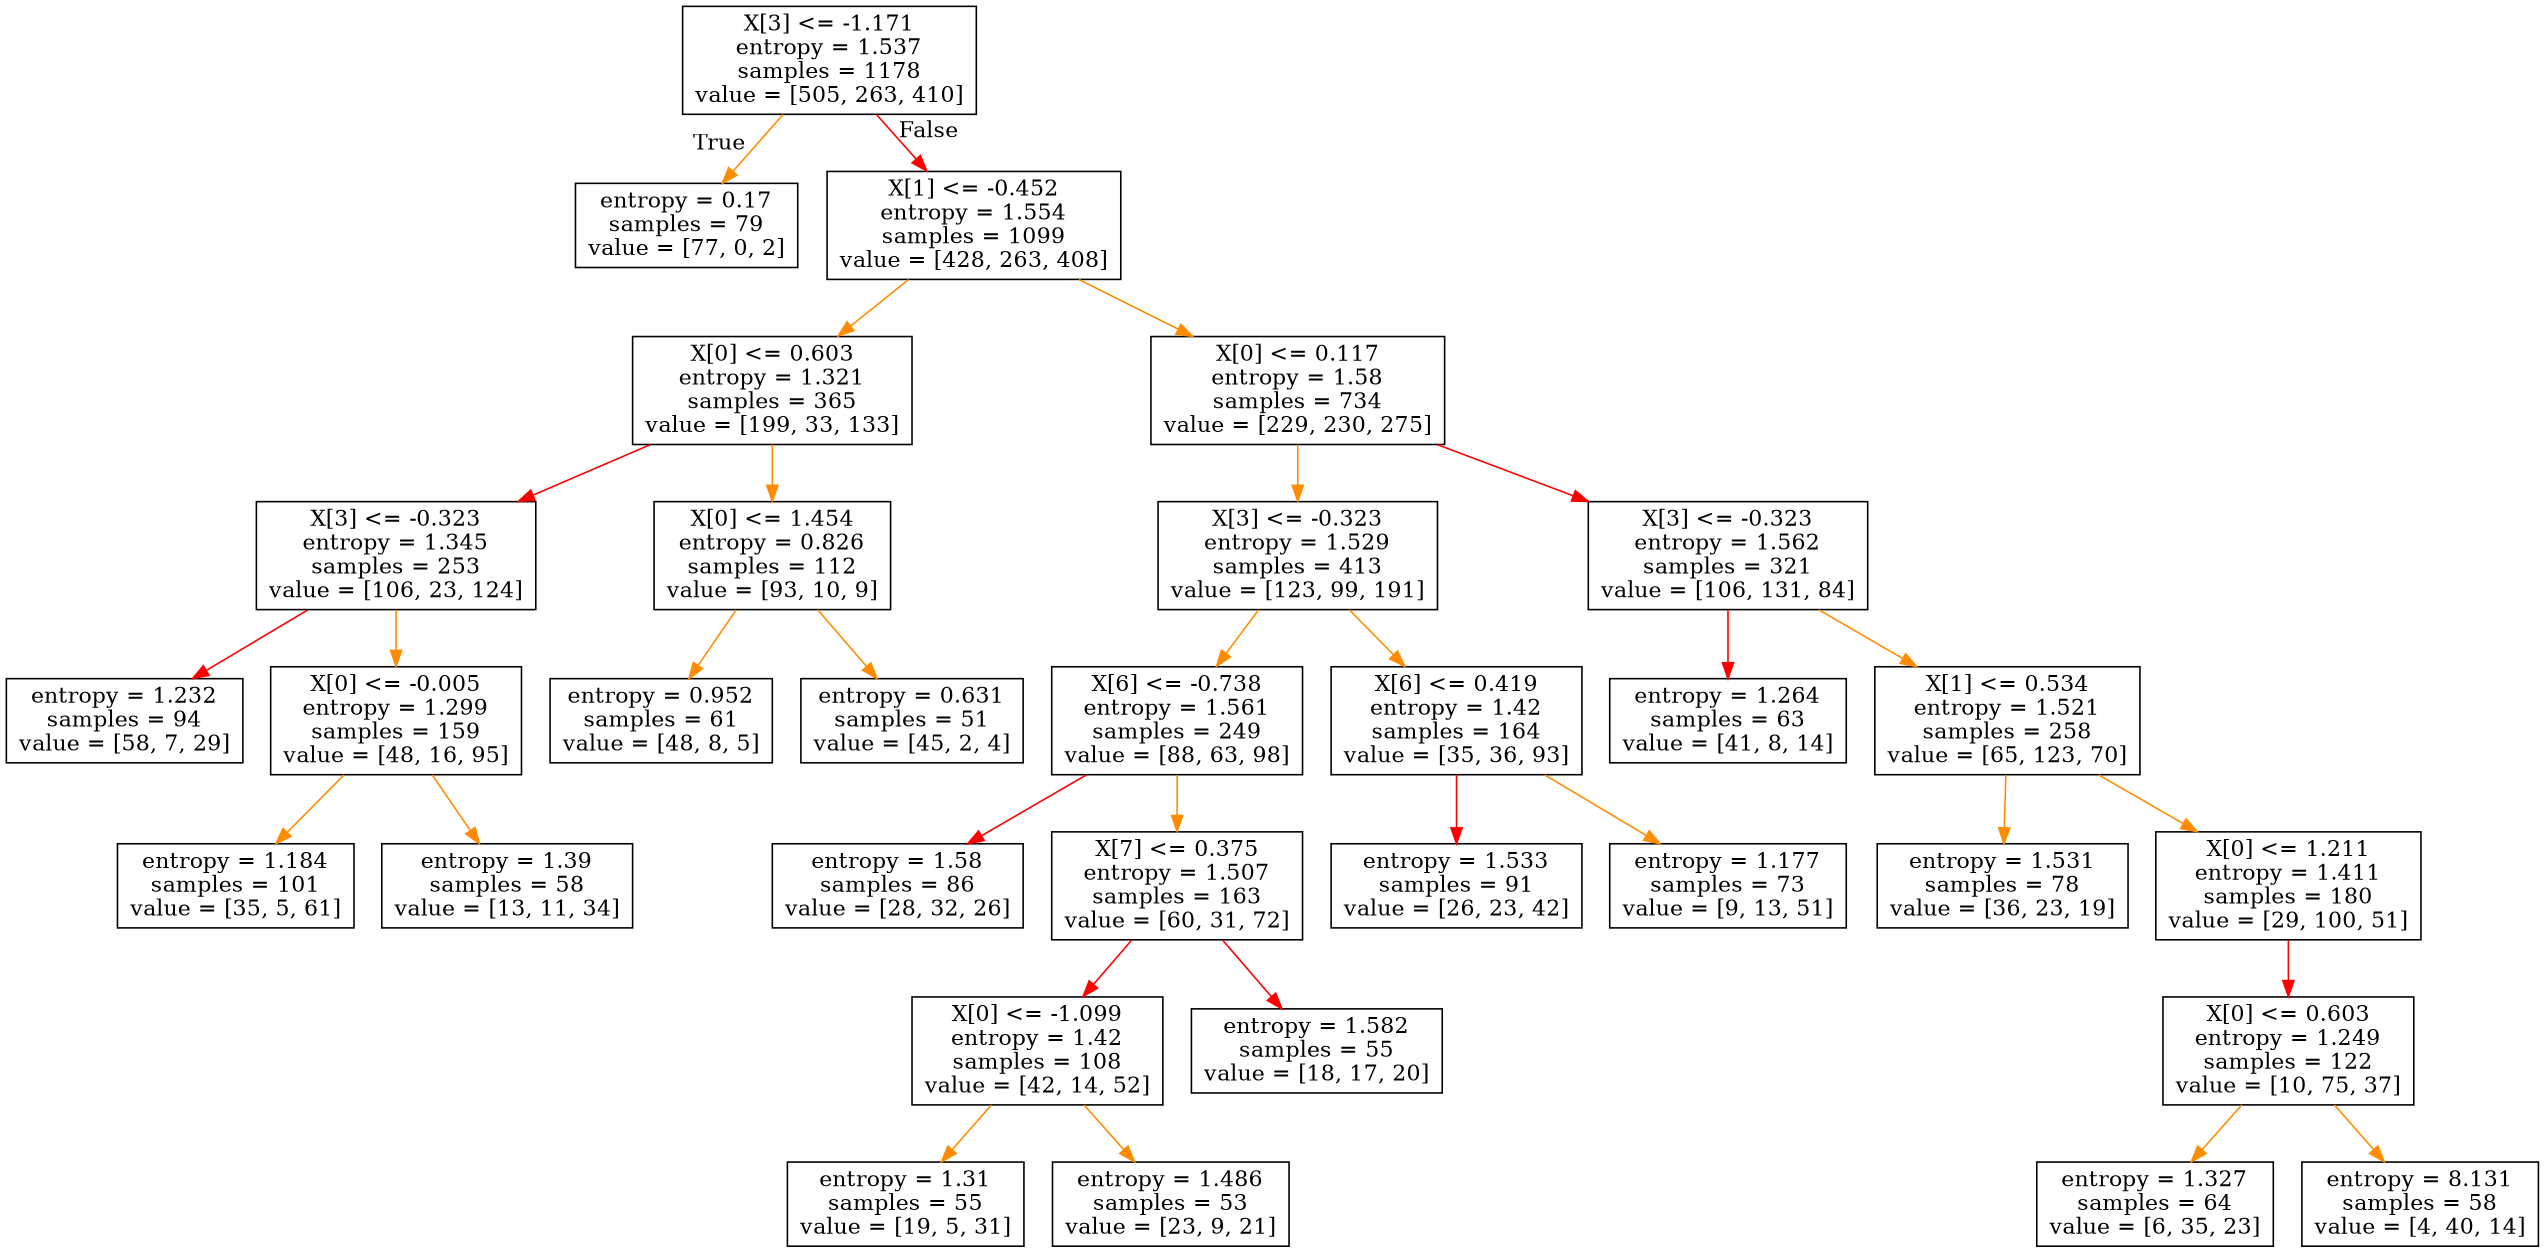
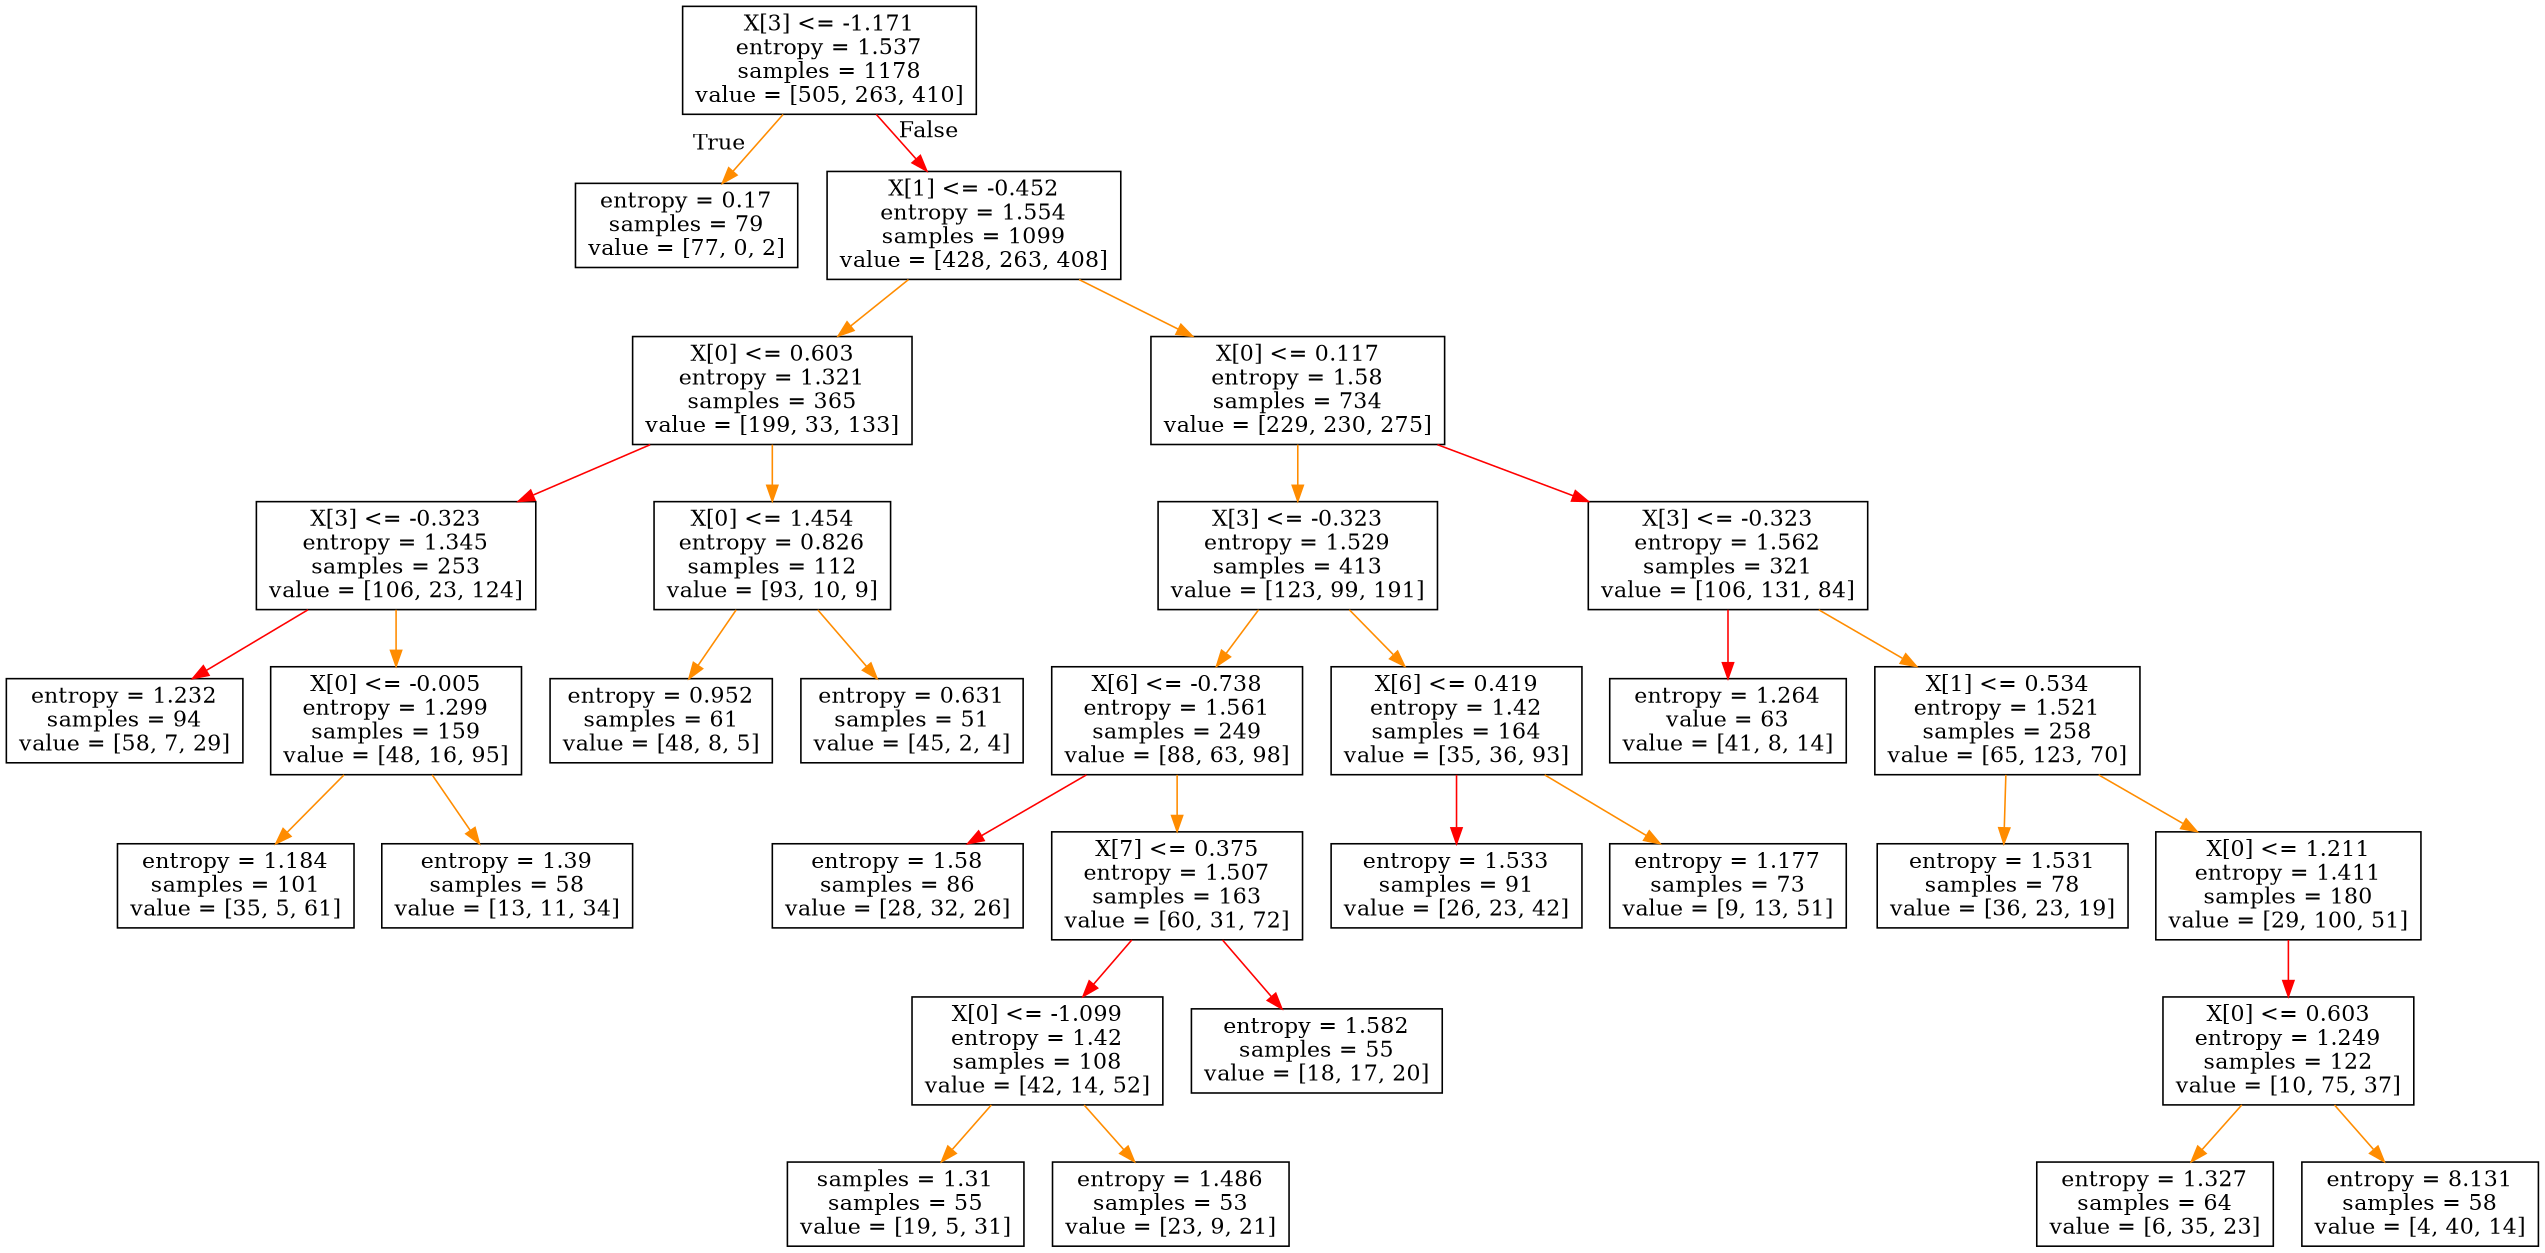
  digraph {
    node [shape=box]
    edge [color=darkorange]
    n1 [label="X[3] <= -1.171\nentropy = 1.537\nsamples = 1178\nvalue = [505, 263, 410]"]
    n2 [label="entropy = 0.17\nsamples = 79\nvalue = [77, 0, 2]"]
    n3 [label="X[1] <= -0.452\nentropy = 1.554\nsamples = 1099\nvalue = [428, 263, 408]"]
    n4 [label="X[0] <= 0.603\nentropy = 1.321\nsamples = 365\nvalue = [199, 33, 133]"]
    n5 [label="X[0] <= 0.117\nentropy = 1.58\nsamples = 734\nvalue = [229, 230, 275]"]
    n6 [label="X[3] <= -0.323\nentropy = 1.345\nsamples = 253\nvalue = [106, 23, 124]"]
    n7 [label="X[0] <= 1.454\nentropy = 0.826\nsamples = 112\nvalue = [93, 10, 9]"]
    n8 [label="X[3] <= -0.323\nentropy = 1.529\nsamples = 413\nvalue = [123, 99, 191]"]
    n9 [label="X[3] <= -0.323\nentropy = 1.562\nsamples = 321\nvalue = [106, 131, 84]"]
    n10 [label="entropy = 1.232\nsamples = 94\nvalue = [58, 7, 29]"]
    n11 [label="X[0] <= -0.005\nentropy = 1.299\nsamples = 159\nvalue = [48, 16, 95]"]
    n12 [label="entropy = 0.952\nsamples = 61\nvalue = [48, 8, 5]"]
    n13 [label="entropy = 0.631\nsamples = 51\nvalue = [45, 2, 4]"]
    n14 [label="entropy = 1.184\nsamples = 101\nvalue = [35, 5, 61]"]
    n15 [label="entropy = 1.39\nsamples = 58\nvalue = [13, 11, 34]"]
    n16 [label="X[6] <= -0.738\nentropy = 1.561\nsamples = 249\nvalue = [88, 63, 98]"]
    n17 [label="X[6] <= 0.419\nentropy = 1.42\nsamples = 164\nvalue = [35, 36, 93]"]
-   n18 [label="entropy = 1.264\nsamples = 63\nvalue = [41, 8, 14]"]
+   n18 [label="entropy = 1.264\nvalue = 63\nvalue = [41, 8, 14]"]
    n19 [label="X[1] <= 0.534\nentropy = 1.521\nsamples = 258\nvalue = [65, 123, 70]"]
    n20 [label="entropy = 1.58\nsamples = 86\nvalue = [28, 32, 26]"]
    n21 [label="X[7] <= 0.375\nentropy = 1.507\nsamples = 163\nvalue = [60, 31, 72]"]
    n22 [label="entropy = 1.533\nsamples = 91\nvalue = [26, 23, 42]"]
    n23 [label="entropy = 1.177\nsamples = 73\nvalue = [9, 13, 51]"]
    n24 [label="X[0] <= -1.099\nentropy = 1.42\nsamples = 108\nvalue = [42, 14, 52]"]
    n25 [label="entropy = 1.582\nsamples = 55\nvalue = [18, 17, 20]"]
-   n26 [label="entropy = 1.31\nsamples = 55\nvalue = [19, 5, 31]"]
+   n26 [label="samples = 1.31\nsamples = 55\nvalue = [19, 5, 31]"]
    n27 [label="entropy = 1.486\nsamples = 53\nvalue = [23, 9, 21]"]
    n28 [label="entropy = 1.531\nsamples = 78\nvalue = [36, 23, 19]"]
    n29 [label="X[0] <= 1.211\nentropy = 1.411\nsamples = 180\nvalue = [29, 100, 51]"]
    n30 [label="X[0] <= 0.603\nentropy = 1.249\nsamples = 122\nvalue = [10, 75, 37]"]
    n31 [label="entropy = 1.327\nsamples = 64\nvalue = [6, 35, 23]"]
    n32 [label="entropy = 8.131\nsamples = 58\nvalue = [4, 40, 14]"]
    n1 -> n2 [headlabel=True labelangle=45 labeldistance=2.5]
    n1 -> n3 [color=red headlabel=False labelangle=-45 labeldistance=2.5]
    n3 -> n4
    n3 -> n5
    n4 -> n6 [color=red]
    n4 -> n7
    n5 -> n8
    n5 -> n9 [color=red]
    n6 -> n10 [color=red]
    n6 -> n11
    n7 -> n12
    n7 -> n13
    n8 -> n16
    n8 -> n17
    n9 -> n18 [color=red]
    n9 -> n19
    n11 -> n14
    n11 -> n15
    n16 -> n20 [color=red]
    n16 -> n21
    n17 -> n22 [color=red]
    n17 -> n23
    n19 -> n28
    n19 -> n29
    n21 -> n24 [color=red]
    n21 -> n25 [color=red]
    n24 -> n26
    n24 -> n27
    n29 -> n30 [color=red]
    n30 -> n31
    n30 -> n32
  }
